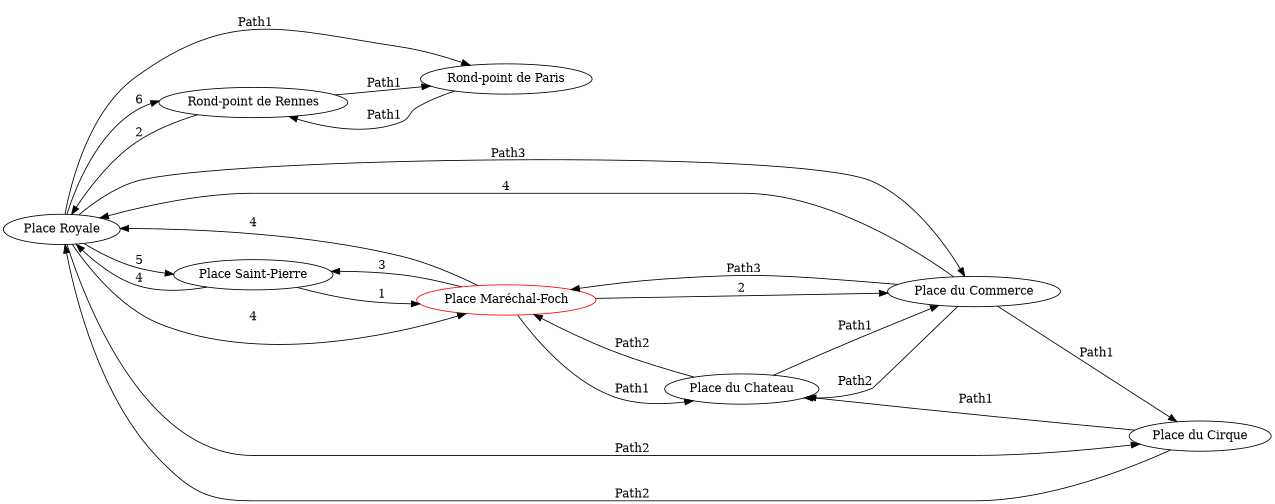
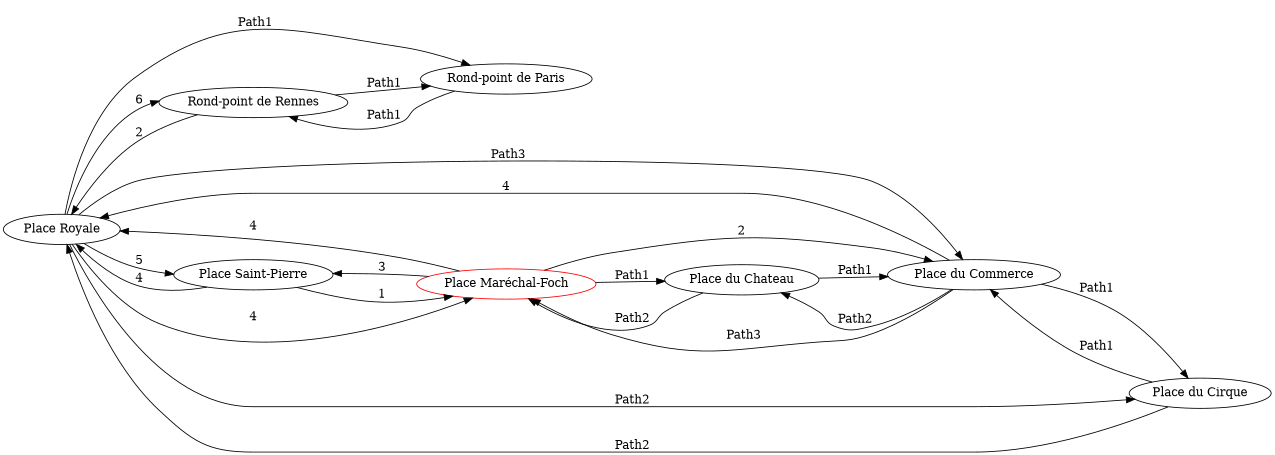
  digraph {
    rankdir=LR
    n1 [label="Place Royale"]
    n2 [label="Rond-point de Rennes"]
    n3 [label="Rond-point de Paris"]
    n4 [label="Place Saint-Pierre"]
    n5 [color=red label="Place Maréchal-Foch"]
    n6 [label="Place du Commerce"]
    n7 [label="Place du Cirque"]
    n8 [label="Place du Chateau"]
    n1 -> n2 [label="\n6"]
    n1 -> n3 [label="\n Path1"]
    n1 -> n4 [label="\n5"]
    n1 -> n5 [label="\n4"]
    n1 -> n6 [label="\n\n Path3"]
    n1 -> n7 [label="\n\n Path2"]
    n2 -> n1 [label=2]
    n2 -> n3 [label="\n\n Path1"]
    n3 -> n2 [label="\n Path1"]
    n4 -> n1 [label=4]
    n4 -> n5 [label="\n1"]
    n5 -> n1 [label=4]
    n5 -> n4 [label=3]
    n5 -> n6 [label=2]
    n5 -> n8 [label="\n Path1"]
    n6 -> n1 [label=4]
    n6 -> n5 [label="\n\n Path3"]
    n6 -> n7 [label="\n Path1"]
    n6 -> n8 [label="\n\n Path2"]
    n7 -> n1 [label="\n Path2"]
-   n7 -> n8 [label="\n\n Path1"]
+   n7 -> n6 [label="\n\n Path1"]
    n8 -> n5 [label="\n\n Path2"]
    n8 -> n6 [label="\n Path1"]
  }
